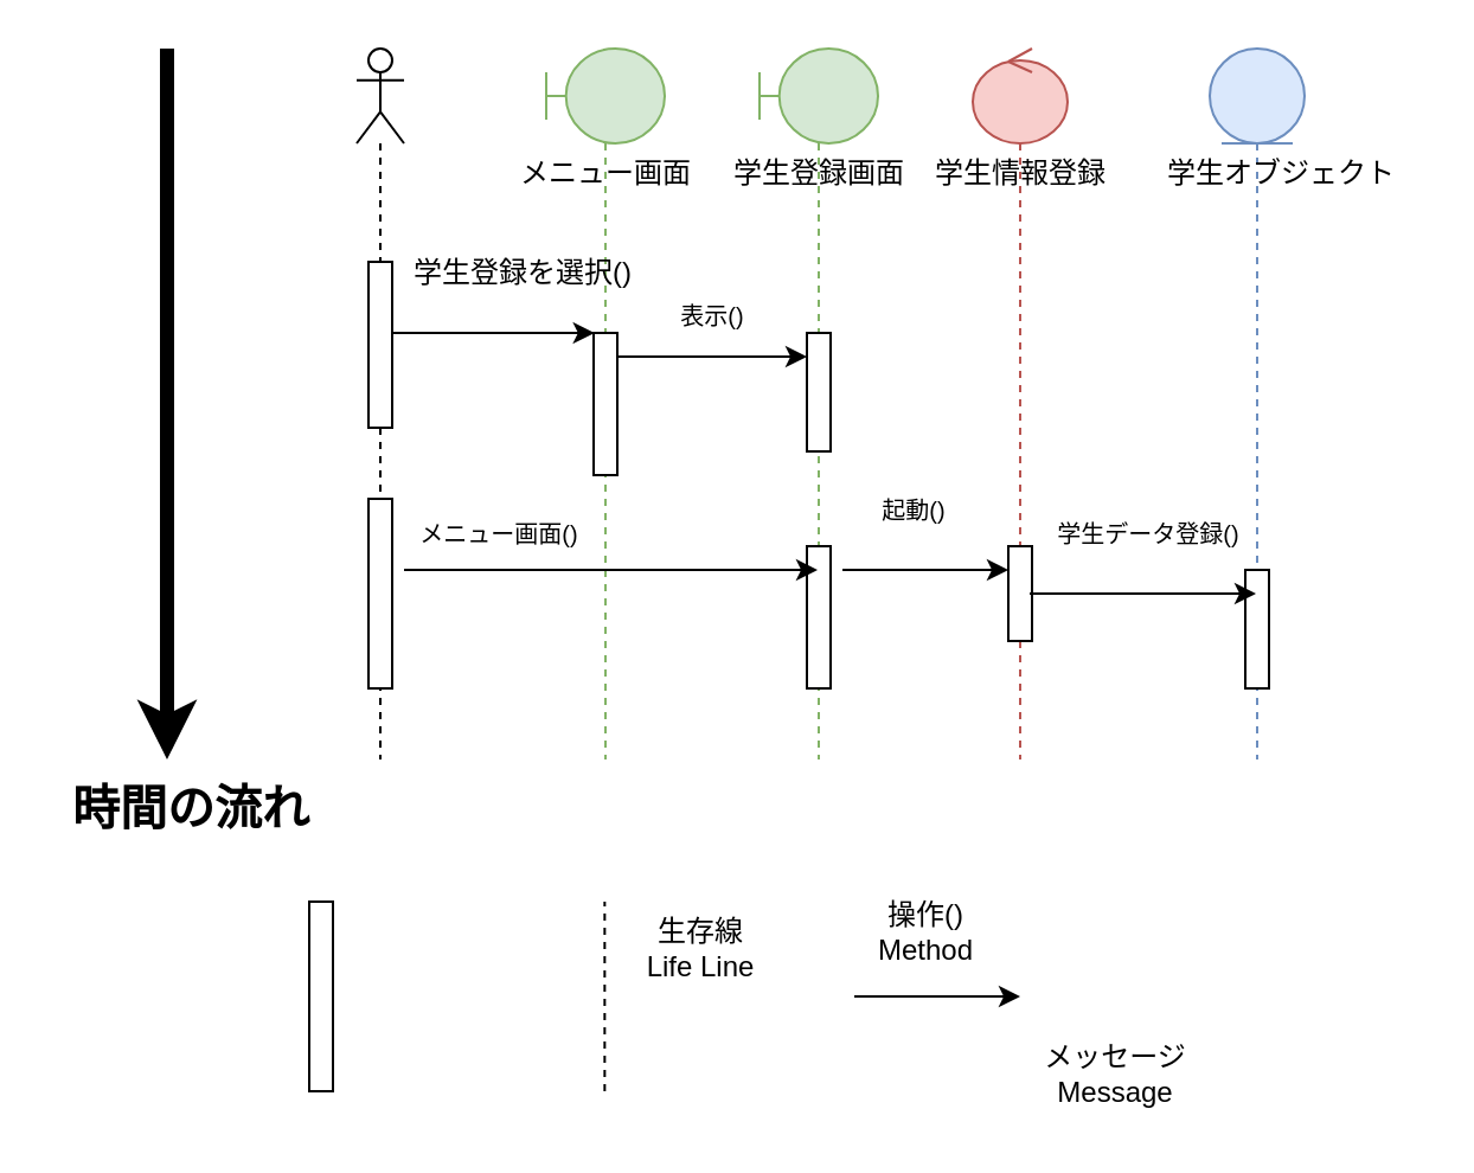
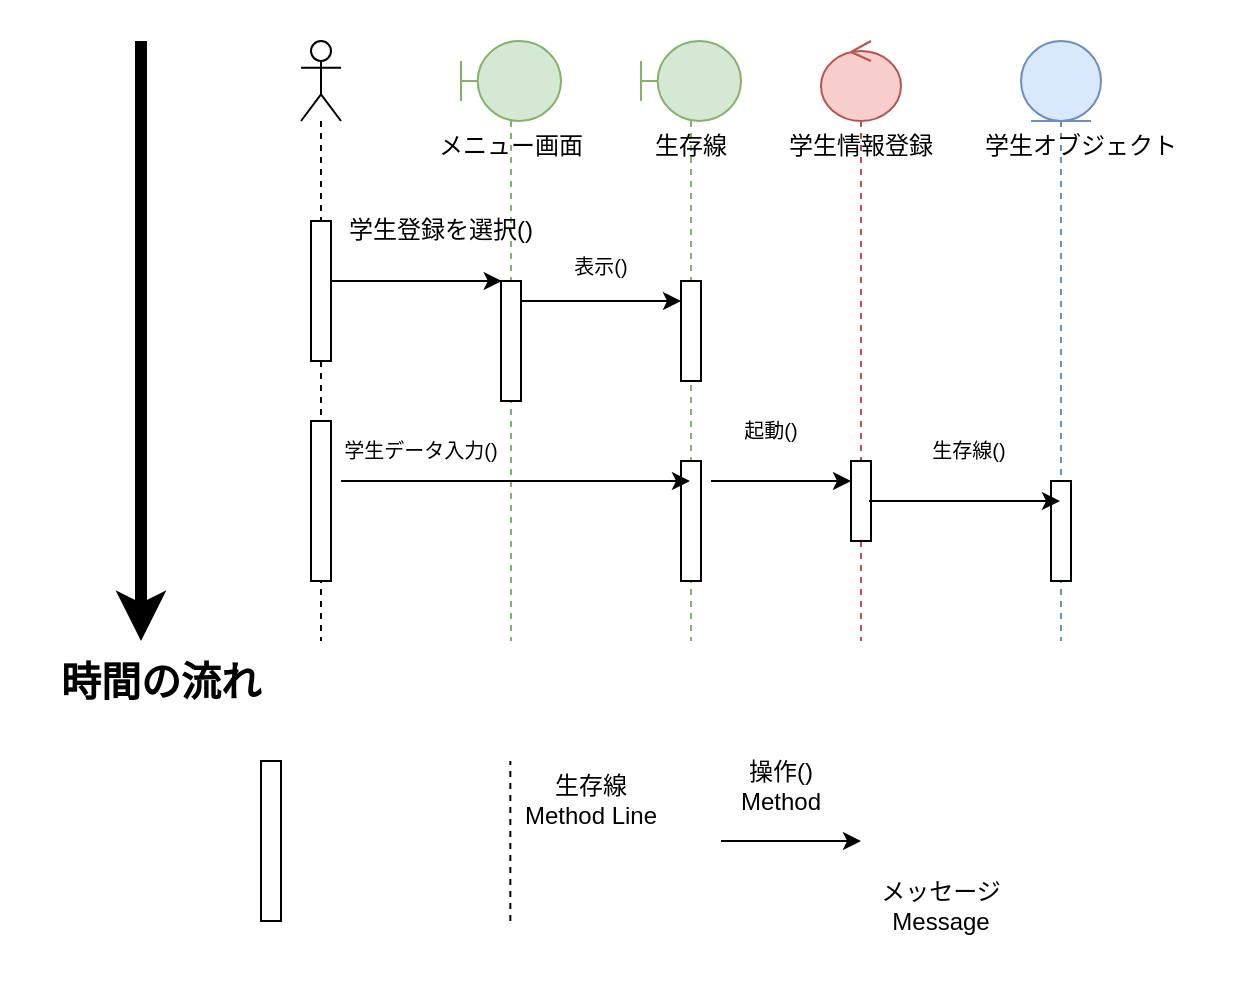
  <mxCell id="0" />
  <mxCell id="1" parent="0" />
  <mxCell id="2" value="" style="shape=umlLifeline;perimeter=lifelinePerimeter;whiteSpace=wrap;html=1;container=1;dropTarget=0;collapsible=0;recursiveResize=0;outlineConnect=0;portConstraint=eastwest;newEdgeStyle={&quot;curved&quot;:0,&quot;rounded&quot;:0};participant=umlActor;" vertex="1" parent="1"><mxGeometry x="150" y="20" width="20" height="300" as="geometry" /></mxCell>
  <mxCell id="3" value="" style="html=1;points=[[0,0,0,0,5],[0,1,0,0,-5],[1,0,0,0,5],[1,1,0,0,-5]];perimeter=orthogonalPerimeter;outlineConnect=0;targetShapes=umlLifeline;portConstraint=eastwest;newEdgeStyle={&quot;curved&quot;:0,&quot;rounded&quot;:0};" vertex="1" parent="2"><mxGeometry x="5" y="90" width="10" height="70" as="geometry" /></mxCell>
  <mxCell id="4" value="" style="html=1;points=[[0,0,0,0,5],[0,1,0,0,-5],[1,0,0,0,5],[1,1,0,0,-5]];perimeter=orthogonalPerimeter;outlineConnect=0;targetShapes=umlLifeline;portConstraint=eastwest;newEdgeStyle={&quot;curved&quot;:0,&quot;rounded&quot;:0};" vertex="1" parent="2"><mxGeometry x="5" y="190" width="10" height="80" as="geometry" /></mxCell>
  <mxCell id="5" value="" style="shape=umlLifeline;perimeter=lifelinePerimeter;whiteSpace=wrap;html=1;container=1;dropTarget=0;collapsible=0;recursiveResize=0;outlineConnect=0;portConstraint=eastwest;newEdgeStyle={&quot;curved&quot;:0,&quot;rounded&quot;:0};participant=umlBoundary;fillColor=#d5e8d4;strokeColor=#82b366;" vertex="1" parent="1"><mxGeometry x="230" y="20" width="50" height="300" as="geometry" /></mxCell>
  <mxCell id="6" value="" style="html=1;points=[[0,0,0,0,5],[0,1,0,0,-5],[1,0,0,0,5],[1,1,0,0,-5]];perimeter=orthogonalPerimeter;outlineConnect=0;targetShapes=umlLifeline;portConstraint=eastwest;newEdgeStyle={&quot;curved&quot;:0,&quot;rounded&quot;:0};" vertex="1" parent="5"><mxGeometry x="20" y="120" width="10" height="60" as="geometry" /></mxCell>
  <mxCell id="7" value="" style="shape=umlLifeline;perimeter=lifelinePerimeter;whiteSpace=wrap;html=1;container=1;dropTarget=0;collapsible=0;recursiveResize=0;outlineConnect=0;portConstraint=eastwest;newEdgeStyle={&quot;curved&quot;:0,&quot;rounded&quot;:0};participant=umlBoundary;fillColor=#d5e8d4;strokeColor=#82b366;" vertex="1" parent="1"><mxGeometry x="320" y="20" width="50" height="300" as="geometry" /></mxCell>
  <mxCell id="8" value="" style="html=1;points=[[0,0,0,0,5],[0,1,0,0,-5],[1,0,0,0,5],[1,1,0,0,-5]];perimeter=orthogonalPerimeter;outlineConnect=0;targetShapes=umlLifeline;portConstraint=eastwest;newEdgeStyle={&quot;curved&quot;:0,&quot;rounded&quot;:0};" vertex="1" parent="7"><mxGeometry x="20" y="120" width="10" height="50" as="geometry" /></mxCell>
  <mxCell id="9" value="" style="html=1;points=[[0,0,0,0,5],[0,1,0,0,-5],[1,0,0,0,5],[1,1,0,0,-5]];perimeter=orthogonalPerimeter;outlineConnect=0;targetShapes=umlLifeline;portConstraint=eastwest;newEdgeStyle={&quot;curved&quot;:0,&quot;rounded&quot;:0};" vertex="1" parent="7"><mxGeometry x="20" y="210" width="10" height="60" as="geometry" /></mxCell>
  <mxCell id="10" value="" style="shape=umlLifeline;perimeter=lifelinePerimeter;whiteSpace=wrap;html=1;container=1;dropTarget=0;collapsible=0;recursiveResize=0;outlineConnect=0;portConstraint=eastwest;newEdgeStyle={&quot;curved&quot;:0,&quot;rounded&quot;:0};participant=umlControl;fillColor=#f8cecc;strokeColor=#b85450;" vertex="1" parent="1"><mxGeometry x="410" y="20" width="40" height="300" as="geometry" /></mxCell>
  <mxCell id="11" value="" style="html=1;points=[[0,0,0,0,5],[0,1,0,0,-5],[1,0,0,0,5],[1,1,0,0,-5]];perimeter=orthogonalPerimeter;outlineConnect=0;targetShapes=umlLifeline;portConstraint=eastwest;newEdgeStyle={&quot;curved&quot;:0,&quot;rounded&quot;:0};" vertex="1" parent="10"><mxGeometry x="15" y="210" width="10" height="40" as="geometry" /></mxCell>
  <mxCell id="12" value="" style="shape=umlLifeline;perimeter=lifelinePerimeter;whiteSpace=wrap;html=1;container=1;dropTarget=0;collapsible=0;recursiveResize=0;outlineConnect=0;portConstraint=eastwest;newEdgeStyle={&quot;curved&quot;:0,&quot;rounded&quot;:0};participant=umlEntity;fillColor=#dae8fc;strokeColor=#6c8ebf;" vertex="1" parent="1"><mxGeometry x="510" y="20" width="40" height="300" as="geometry" /></mxCell>
  <mxCell id="13" value="" style="html=1;points=[[0,0,0,0,5],[0,1,0,0,-5],[1,0,0,0,5],[1,1,0,0,-5]];perimeter=orthogonalPerimeter;outlineConnect=0;targetShapes=umlLifeline;portConstraint=eastwest;newEdgeStyle={&quot;curved&quot;:0,&quot;rounded&quot;:0};" vertex="1" parent="12"><mxGeometry x="15" y="220" width="10" height="50" as="geometry" /></mxCell>
  <mxCell id="14" value="" style="html=1;points=[[0,0,0,0,5],[0,1,0,0,-5],[1,0,0,0,5],[1,1,0,0,-5]];perimeter=orthogonalPerimeter;outlineConnect=0;targetShapes=umlLifeline;portConstraint=eastwest;newEdgeStyle={&quot;curved&quot;:0,&quot;rounded&quot;:0};" vertex="1" parent="1"><mxGeometry x="130" y="380" width="10" height="80" as="geometry" /></mxCell>
  <mxCell id="15" value="" style="endArrow=none;dashed=1;html=1;rounded=0;" edge="1" parent="1"><mxGeometry width="50" height="50" relative="1" as="geometry"><mxPoint x="254.67" y="460" as="sourcePoint" /><mxPoint x="254.67" y="380" as="targetPoint" /></mxGeometry></mxCell>
- <mxCell id="16" value="生存線&lt;div&gt;Life Line&lt;/div&gt;" style="text;html=1;align=center;verticalAlign=middle;resizable=0;points=[];autosize=1;strokeColor=none;fillColor=none;" vertex="1" parent="1"><mxGeometry x="260" y="380" width="70" height="40" as="geometry" /></mxCell>
+ <mxCell id="16" value="生存線&lt;div&gt;Method Line&lt;/div&gt;" style="text;html=1;align=center;verticalAlign=middle;resizable=0;points=[];autosize=1;strokeColor=none;fillColor=none;" vertex="1" parent="1"><mxGeometry x="260" y="380" width="70" height="40" as="geometry" /></mxCell>
  <mxCell id="17" value="" style="endArrow=classic;html=1;rounded=0;" edge="1" parent="1" source="3"><mxGeometry width="50" height="50" relative="1" as="geometry"><mxPoint x="170" y="140" as="sourcePoint" /><mxPoint x="250.37" y="140" as="targetPoint" /></mxGeometry></mxCell>
  <mxCell id="18" value="メニュー画面" style="text;html=1;align=center;verticalAlign=middle;resizable=0;points=[];autosize=1;strokeColor=none;fillColor=none;" vertex="1" parent="1"><mxGeometry x="205" y="58" width="100" height="30" as="geometry" /></mxCell>
- <mxCell id="19" value="学生登録画面" style="text;html=1;align=center;verticalAlign=middle;resizable=0;points=[];autosize=1;strokeColor=none;fillColor=none;" vertex="1" parent="1"><mxGeometry x="295" y="58" width="100" height="30" as="geometry" /></mxCell>
+ <mxCell id="19" value="生存線" style="text;html=1;align=center;verticalAlign=middle;resizable=0;points=[];autosize=1;strokeColor=none;fillColor=none;" vertex="1" parent="1"><mxGeometry x="295" y="58" width="100" height="30" as="geometry" /></mxCell>
  <mxCell id="20" value="学生情報登録" style="text;html=1;align=center;verticalAlign=middle;resizable=0;points=[];autosize=1;strokeColor=none;fillColor=none;" vertex="1" parent="1"><mxGeometry x="380" y="58" width="100" height="30" as="geometry" /></mxCell>
  <mxCell id="21" value="学生オブジェクト" style="text;html=1;align=center;verticalAlign=middle;resizable=0;points=[];autosize=1;strokeColor=none;fillColor=none;" vertex="1" parent="1"><mxGeometry x="480" y="58" width="120" height="30" as="geometry" /></mxCell>
  <mxCell id="22" value="" style="endArrow=classic;html=1;rounded=0;fontStyle=1;startSize=6;strokeWidth=6;" edge="1" parent="1"><mxGeometry width="50" height="50" relative="1" as="geometry"><mxPoint x="70" y="20" as="sourcePoint" /><mxPoint x="70" y="320" as="targetPoint" /></mxGeometry></mxCell>
  <mxCell id="23" value="時間の流れ" style="text;html=1;align=center;verticalAlign=middle;resizable=0;points=[];autosize=1;strokeColor=none;fillColor=none;fontStyle=1;fontSize=20;" vertex="1" parent="1"><mxGeometry y="320" width="120" height="40" as="geometry" x="20" /></mxCell>
  <mxCell id="24" value="学生登録を選択()" style="text;html=1;align=center;verticalAlign=middle;resizable=0;points=[];autosize=1;strokeColor=none;fillColor=none;fontSize=12;" vertex="1" parent="1"><mxGeometry x="160" y="100" width="120" height="30" as="geometry" /></mxCell>
  <mxCell id="25" value="" style="endArrow=classic;html=1;rounded=0;" edge="1" parent="1"><mxGeometry width="50" height="50" relative="1" as="geometry"><mxPoint x="360" y="420" as="sourcePoint" /><mxPoint x="430" y="420" as="targetPoint" /></mxGeometry></mxCell>
  <mxCell id="26" value="操作()&lt;div&gt;Method&lt;/div&gt;" style="text;html=1;align=center;verticalAlign=middle;resizable=0;points=[];autosize=1;strokeColor=none;fillColor=none;" vertex="1" parent="1"><mxGeometry x="360" y="373" width="60" height="40" as="geometry" /></mxCell>
  <mxCell id="27" value="メッセージ&lt;div&gt;Message&lt;/div&gt;" style="text;html=1;align=center;verticalAlign=middle;resizable=0;points=[];autosize=1;strokeColor=none;fillColor=none;" vertex="1" parent="1"><mxGeometry x="430" y="433" width="80" height="40" as="geometry" /></mxCell>
  <mxCell id="28" value="" style="endArrow=classic;html=1;rounded=0;" edge="1" parent="1" target="8"><mxGeometry width="50" height="50" relative="1" as="geometry"><mxPoint x="260" y="150" as="sourcePoint" /><mxPoint x="330" y="150" as="targetPoint" /></mxGeometry></mxCell>
  <mxCell id="29" value="表示()" style="text;html=1;align=center;verticalAlign=middle;resizable=0;points=[];autosize=1;strokeColor=none;fillColor=none;fontSize=10;" vertex="1" parent="1"><mxGeometry x="275" y="118" width="50" height="30" as="geometry" /></mxCell>
  <mxCell id="30" value="" style="endArrow=classic;html=1;rounded=0;" edge="1" parent="1" target="7"><mxGeometry width="50" height="50" relative="1" as="geometry"><mxPoint x="170" y="240" as="sourcePoint" /><mxPoint x="250" y="240" as="targetPoint" /></mxGeometry></mxCell>
- <mxCell id="31" value="メニュー画面()" style="text;html=1;align=center;verticalAlign=middle;resizable=0;points=[];autosize=1;strokeColor=none;fillColor=none;fontSize=10;" vertex="1" parent="1"><mxGeometry x="160" y="210" width="100" height="30" as="geometry" /></mxCell>
+ <mxCell id="31" value="学生データ入力()" style="text;html=1;align=center;verticalAlign=middle;resizable=0;points=[];autosize=1;strokeColor=none;fillColor=none;fontSize=10;" vertex="1" parent="1"><mxGeometry x="160" y="210" width="100" height="30" as="geometry" /></mxCell>
  <mxCell id="32" value="" style="endArrow=classic;html=1;rounded=0;" edge="1" parent="1"><mxGeometry width="50" height="50" relative="1" as="geometry"><mxPoint x="355" y="240" as="sourcePoint" /><mxPoint x="425" y="240" as="targetPoint" /></mxGeometry></mxCell>
  <mxCell id="33" value="起動()" style="text;html=1;align=center;verticalAlign=middle;resizable=0;points=[];autosize=1;strokeColor=none;fillColor=none;fontSize=10;" vertex="1" parent="1"><mxGeometry x="360" y="200" width="50" height="30" as="geometry" /></mxCell>
  <mxCell id="34" value="" style="endArrow=classic;html=1;rounded=0;" edge="1" parent="1" target="12"><mxGeometry width="50" height="50" relative="1" as="geometry"><mxPoint x="434" y="250" as="sourcePoint" /><mxPoint x="504" y="250" as="targetPoint" /></mxGeometry></mxCell>
- <mxCell id="35" value="学生データ登録()" style="text;html=1;align=center;verticalAlign=middle;resizable=0;points=[];autosize=1;strokeColor=none;fillColor=none;fontSize=10;" vertex="1" parent="1"><mxGeometry x="434" y="210" width="100" height="30" as="geometry" /></mxCell>
+ <mxCell id="35" value="生存線()" style="text;html=1;align=center;verticalAlign=middle;resizable=0;points=[];autosize=1;strokeColor=none;fillColor=none;fontSize=10;" vertex="1" parent="1"><mxGeometry x="434" y="210" width="100" height="30" as="geometry" /></mxCell>
